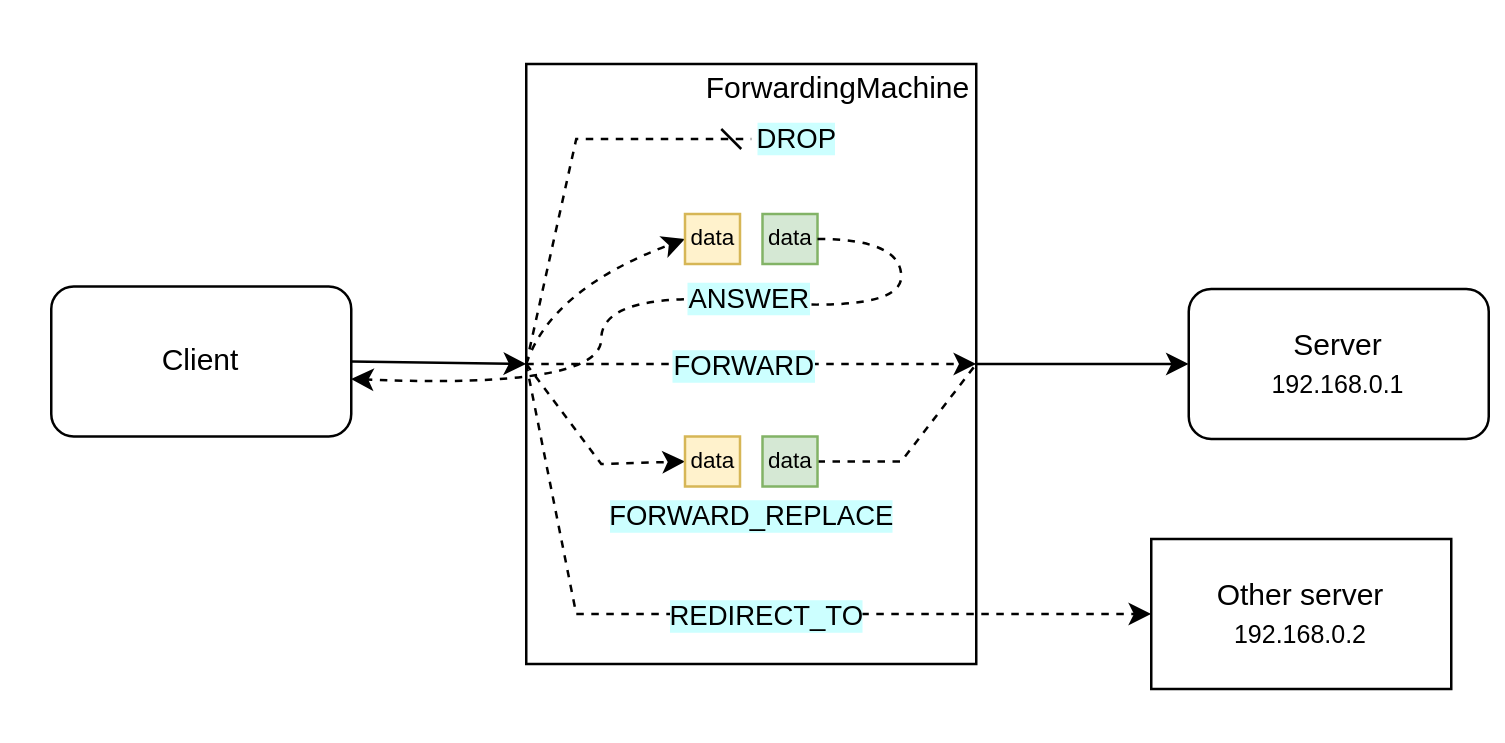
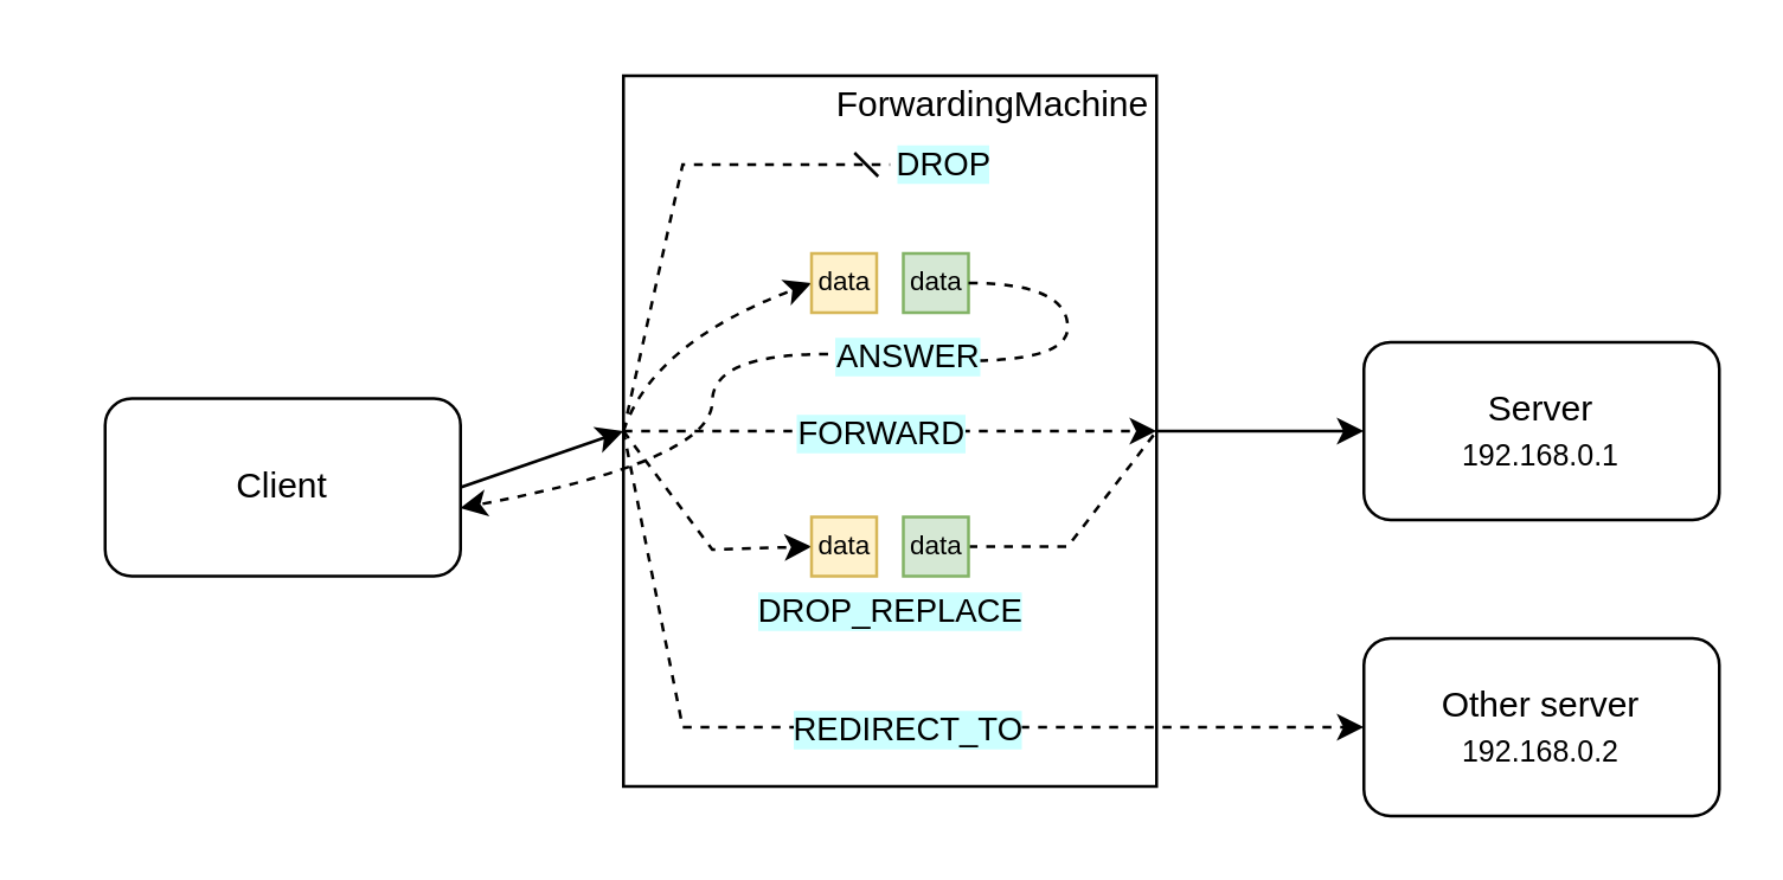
  <mxCell id="0" />
  <mxCell id="1" parent="0" />
  <mxCell id="2" value="" style="rounded=0;whiteSpace=wrap;html=1;" vertex="1" parent="1"><mxGeometry x="210" y="25" width="180" height="240" as="geometry" /></mxCell>
- <mxCell id="3" value="Client" style="rounded=1;whiteSpace=wrap;html=1;" vertex="1" parent="1"><mxGeometry x="20" y="114" width="120" height="60" as="geometry" /></mxCell>
+ <mxCell id="3" value="Client" style="rounded=1;whiteSpace=wrap;html=1;" vertex="1" parent="1"><mxGeometry x="35" y="134" width="120" height="60" as="geometry" /></mxCell>
  <mxCell id="4" value="" style="endArrow=classic;html=1;rounded=0;exitX=1;exitY=0.5;exitDx=0;exitDy=0;entryX=0;entryY=0.5;entryDx=0;entryDy=0;" edge="1" parent="1" source="3" target="2"><mxGeometry width="50" height="50" relative="1" as="geometry"><mxPoint x="140" y="144" as="sourcePoint" /><mxPoint x="190" y="145" as="targetPoint" /></mxGeometry></mxCell>
- <mxCell id="5" value="&lt;div&gt;Server&lt;/div&gt;&lt;font style=&quot;font-size: 10px;&quot;&gt;192.168.0.1&lt;/font&gt;" style="rounded=1;whiteSpace=wrap;html=1;" vertex="1" parent="1"><mxGeometry x="475" y="115" width="120" height="60" as="geometry" /></mxCell>
+ <mxCell id="5" value="&lt;div&gt;Server&lt;/div&gt;&lt;font style=&quot;font-size: 10px;&quot;&gt;192.168.0.1&lt;/font&gt;" style="rounded=1;whiteSpace=wrap;html=1;" vertex="1" parent="1"><mxGeometry x="460" y="115" width="120" height="60" as="geometry" /></mxCell>
  <mxCell id="6" value="" style="endArrow=classic;html=1;rounded=0;exitX=1;exitY=0.5;exitDx=0;exitDy=0;entryX=0;entryY=0.5;entryDx=0;entryDy=0;" edge="1" parent="1" source="2" target="5"><mxGeometry width="50" height="50" relative="1" as="geometry"><mxPoint x="390" y="140" as="sourcePoint" /><mxPoint x="460" y="140" as="targetPoint" /></mxGeometry></mxCell>
  <mxCell id="7" value="ForwardingMachine" style="text;html=1;align=center;verticalAlign=middle;whiteSpace=wrap;rounded=0;" vertex="1" parent="1"><mxGeometry x="305" y="20" width="60" height="30" as="geometry" /></mxCell>
  <mxCell id="8" value="" style="endArrow=classic;html=1;rounded=0;exitX=0;exitY=0.5;exitDx=0;exitDy=0;entryX=1;entryY=0.5;entryDx=0;entryDy=0;dashed=1;" edge="1" parent="1" source="2" target="2"><mxGeometry width="50" height="50" relative="1" as="geometry"><mxPoint x="240" y="61" as="sourcePoint" /><mxPoint x="400" y="61" as="targetPoint" /></mxGeometry></mxCell>
  <mxCell id="9" value="FORWARD" style="edgeLabel;html=1;align=center;verticalAlign=middle;resizable=0;points=[];labelBackgroundColor=#CCFFFF;" vertex="1" connectable="0" parent="8"><mxGeometry x="-0.109" relative="1" as="geometry"><mxPoint x="6" as="offset" /></mxGeometry></mxCell>
  <mxCell id="10" value="" style="curved=0;endArrow=dash;html=1;rounded=0;exitX=0;exitY=0.5;exitDx=0;exitDy=0;dashed=1;startFill=0;endFill=0;" edge="1" parent="1" source="2"><mxGeometry width="50" height="50" relative="1" as="geometry"><mxPoint x="274.56" y="61.2" as="sourcePoint" /><mxPoint x="300" y="55" as="targetPoint" /><Array as="points"><mxPoint x="230" y="55" /></Array></mxGeometry></mxCell>
  <mxCell id="11" value="DROP" style="edgeLabel;html=1;align=center;verticalAlign=middle;resizable=0;points=[];labelBackgroundColor=#CCFFFF;" vertex="1" connectable="0" parent="10"><mxGeometry x="0.015" relative="1" as="geometry"><mxPoint x="90" y="-10" as="offset" /></mxGeometry></mxCell>
  <mxCell id="12" value="" style="curved=0;endArrow=classic;html=1;rounded=0;entryX=0;entryY=0.5;entryDx=0;entryDy=0;dashed=1;exitX=0;exitY=0.5;exitDx=0;exitDy=0;" edge="1" parent="1" source="2" target="13"><mxGeometry width="50" height="50" relative="1" as="geometry"><mxPoint x="231" y="60" as="sourcePoint" /><mxPoint x="288" y="93" as="targetPoint" /><Array as="points"><mxPoint x="240" y="185" /></Array></mxGeometry></mxCell>
  <mxCell id="13" value="data" style="rounded=0;whiteSpace=wrap;html=1;fillColor=#fff2cc;strokeColor=#d6b656;fontSize=9;" vertex="1" parent="1"><mxGeometry x="273.5" y="174" width="22" height="20" as="geometry" /></mxCell>
  <mxCell id="14" value="" style="curved=0;endArrow=none;html=1;rounded=0;entryX=1;entryY=0.5;entryDx=0;entryDy=0;exitX=1;exitY=0.5;exitDx=0;exitDy=0;dashed=1;startFill=0;" edge="1" parent="1" source="16" target="2"><mxGeometry width="50" height="50" relative="1" as="geometry"><mxPoint x="338" y="95" as="sourcePoint" /><mxPoint x="389.68" y="59.2" as="targetPoint" /><Array as="points"><mxPoint x="360" y="184" /></Array></mxGeometry></mxCell>
- <mxCell id="15" value="FORWARD_REPLACE" style="edgeLabel;html=1;align=center;verticalAlign=middle;resizable=0;points=[];labelBackgroundColor=#CCFFFF;" vertex="1" connectable="0" parent="1"><mxGeometry x="299.998" y="205" as="geometry" /></mxCell>
+ <mxCell id="15" value="DROP_REPLACE" style="edgeLabel;html=1;align=center;verticalAlign=middle;resizable=0;points=[];labelBackgroundColor=#CCFFFF;" vertex="1" connectable="0" parent="1"><mxGeometry x="299.998" y="205" as="geometry" /></mxCell>
  <mxCell id="16" value="data" style="rounded=0;whiteSpace=wrap;html=1;fillColor=#d5e8d4;strokeColor=#82b366;fontSize=9;" vertex="1" parent="1"><mxGeometry x="304.5" y="174" width="22" height="20" as="geometry" /></mxCell>
  <mxCell id="17" value="" style="curved=1;endArrow=classic;html=1;rounded=0;entryX=0;entryY=0.5;entryDx=0;entryDy=0;dashed=1;exitX=0;exitY=0.5;exitDx=0;exitDy=0;" edge="1" parent="1" source="2" target="18"><mxGeometry width="50" height="50" relative="1" as="geometry"><mxPoint x="200" y="85" as="sourcePoint" /><mxPoint x="210" y="165" as="targetPoint" /><Array as="points"><mxPoint x="220" y="115" /></Array></mxGeometry></mxCell>
  <mxCell id="18" value="data" style="rounded=0;whiteSpace=wrap;html=1;fillColor=#fff2cc;strokeColor=#d6b656;fontSize=9;" vertex="1" parent="1"><mxGeometry x="273.5" y="85" width="22" height="20" as="geometry" /></mxCell>
  <mxCell id="19" value="data" style="rounded=0;whiteSpace=wrap;html=1;fillColor=#d5e8d4;strokeColor=#82b366;fontSize=9;" vertex="1" parent="1"><mxGeometry x="304.5" y="85" width="22" height="20" as="geometry" /></mxCell>
  <mxCell id="20" value="" style="curved=1;endArrow=classic;html=1;rounded=0;entryX=0.999;entryY=0.616;entryDx=0;entryDy=0;dashed=1;exitX=1;exitY=0.5;exitDx=0;exitDy=0;entryPerimeter=0;" edge="1" parent="1" source="19" target="3"><mxGeometry width="50" height="50" relative="1" as="geometry"><mxPoint x="241" y="71" as="sourcePoint" /><mxPoint x="298" y="155" as="targetPoint" /><Array as="points"><mxPoint x="360" y="95" /><mxPoint x="360" y="125" /><mxPoint x="240" y="115" /><mxPoint x="240" y="155" /></Array></mxGeometry></mxCell>
  <mxCell id="21" value="ANSWER" style="edgeLabel;html=1;align=center;verticalAlign=middle;resizable=0;points=[];labelBackgroundColor=#CCFFFF;" vertex="1" connectable="0" parent="20"><mxGeometry x="0.026" relative="1" as="geometry"><mxPoint x="41" y="2" as="offset" /></mxGeometry></mxCell>
- <mxCell id="22" value="&lt;div&gt;Other server&lt;/div&gt;&lt;font style=&quot;font-size: 10px;&quot;&gt;192.168.0.2&lt;/font&gt;" style="whiteSpace=wrap;html=1;rounded=0;" vertex="1" parent="1"><mxGeometry x="460" y="215" width="120" height="60" as="geometry" /></mxCell>
+ <mxCell id="22" value="&lt;div&gt;Other server&lt;/div&gt;&lt;font style=&quot;font-size: 10px;&quot;&gt;192.168.0.2&lt;/font&gt;" style="rounded=1;whiteSpace=wrap;html=1;" vertex="1" parent="1"><mxGeometry x="460" y="215" width="120" height="60" as="geometry" /></mxCell>
  <mxCell id="23" value="" style="curved=0;endArrow=classic;html=1;rounded=0;dashed=1;exitX=0;exitY=0.5;exitDx=0;exitDy=0;entryX=0;entryY=0.5;entryDx=0;entryDy=0;" edge="1" parent="1" source="2" target="22"><mxGeometry width="50" height="50" relative="1" as="geometry"><mxPoint x="220" y="155" as="sourcePoint" /><mxPoint x="380" y="325" as="targetPoint" /><Array as="points"><mxPoint x="230" y="245" /></Array></mxGeometry></mxCell>
  <mxCell id="24" value="REDIRECT_TO" style="edgeLabel;html=1;align=center;verticalAlign=middle;resizable=0;points=[];labelBackgroundColor=#CCFFFF;" vertex="1" connectable="0" parent="23"><mxGeometry x="-0.091" y="-1" relative="1" as="geometry"><mxPoint x="26" y="-1" as="offset" /></mxGeometry></mxCell>
